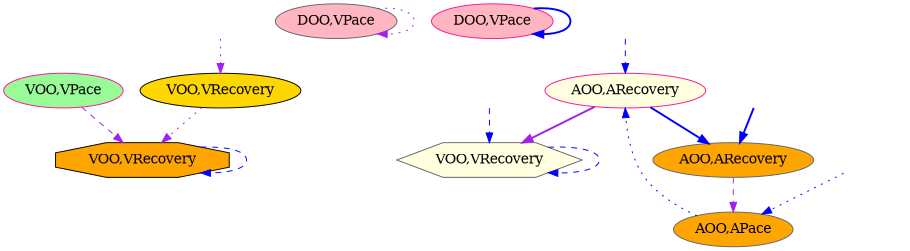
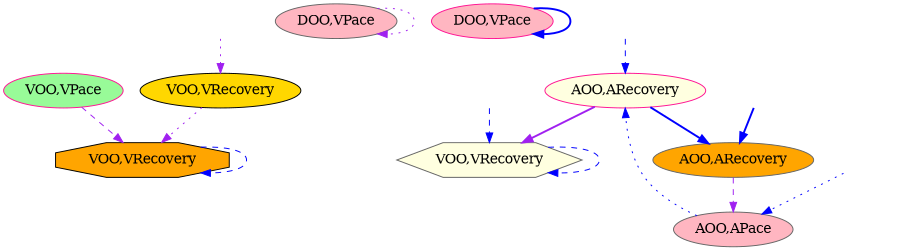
  digraph {
    node [style=filled shape=ellipse]
    edge [color=blue style=dashed]
    n1 [label="VOO,VPace" fillcolor=palegreen color=deeppink]
    n2 [label="VOO,VRecovery" fillcolor=orange color=black shape=octagon]
    n3 [label="DOO,VPace" fillcolor=lightpink color=gray40]
    n4 [label="DOO,VPace" fillcolor=lightpink color=deeppink]
    n5 [label="AOO,ARecovery" fillcolor=lightyellow color=deeppink]
    n6 [label="VOO,VRecovery" fillcolor=lightyellow color=gray40 shape=hexagon]
    n7 [label="AOO,ARecovery" fillcolor=orange color=gray40]
-   n8 [label="AOO,APace" fillcolor=orange color=gray40]
+   n8 [label="AOO,APace" fillcolor=lightpink color=gray40]
    n9 [label="VOO,VRecovery" fillcolor=gold color=black]
    start0 [style=invisible shape=""]
    start1 [style=invisible shape=""]
    start2 [style=invisible shape=""]
    start3 [style=invisible shape=""]
    start4 [style=invisible shape=""]
    n1 -> n2 [color=purple]
    n2 -> n2
    n3 -> n3 [color=purple style=dotted]
    n4 -> n4 [style=bold]
    n5 -> n6 [color=purple style=bold]
    n5 -> n7 [style=bold]
    n6 -> n6
    n7 -> n8 [color=purple]
    n8 -> n5 [style=dotted]
    n9 -> n2 [color=purple style=dotted]
    start0 -> n5
    start1 -> n8 [style=dotted]
    start2 -> n9 [color=purple style=dotted]
    start3 -> n6
    start4 -> n7 [style=bold]
  }
